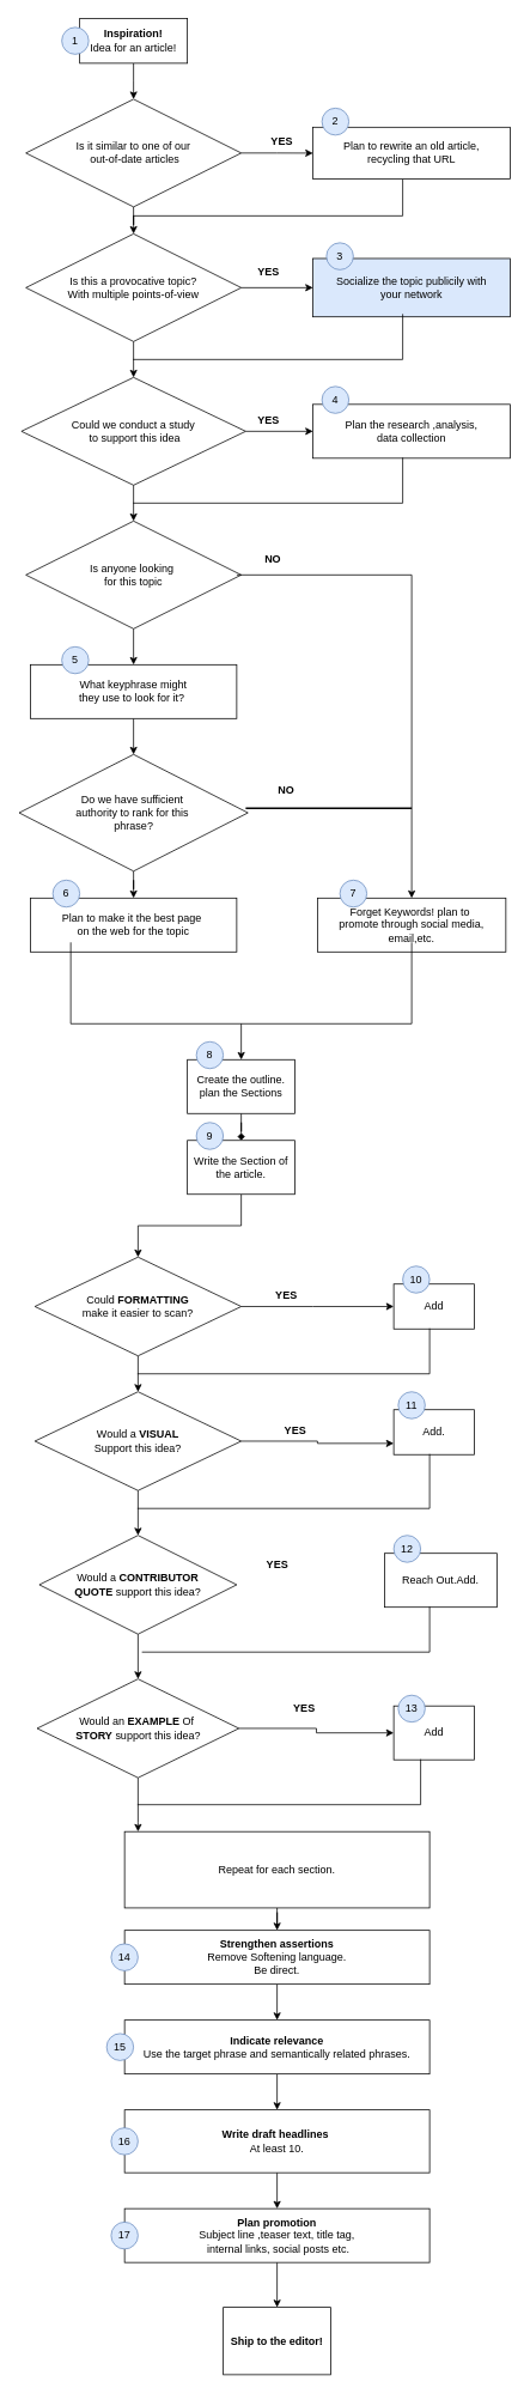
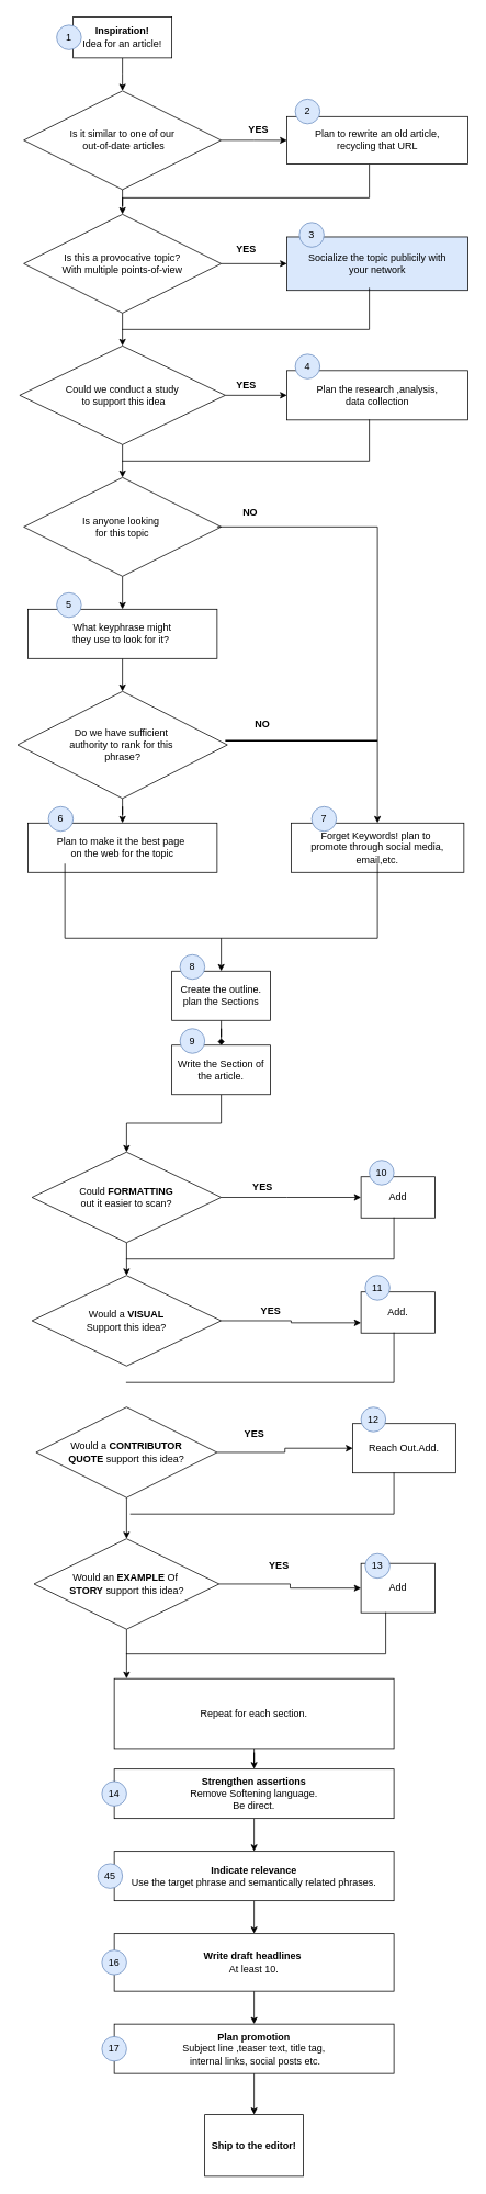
  <mxCell id="0" />
  <mxCell id="1" parent="0" />
  <mxCell id="2" value="" style="edgeStyle=orthogonalEdgeStyle;rounded=0;orthogonalLoop=1;jettySize=auto;html=1;" edge="1" parent="1" source="3"><mxGeometry relative="1" as="geometry"><mxPoint x="148" y="110" as="targetPoint" /></mxGeometry></mxCell>
  <mxCell id="3" value="&lt;b&gt;Inspiration!&lt;/b&gt;&lt;div&gt;Idea for an article!&lt;/div&gt;" style="rounded=0;whiteSpace=wrap;html=1;fontFamily=Helvetica;" vertex="1" parent="1"><mxGeometry x="88" y="20" width="120" height="50" as="geometry" /></mxCell>
  <mxCell id="4" value="" style="edgeStyle=orthogonalEdgeStyle;rounded=0;orthogonalLoop=1;jettySize=auto;html=1;" edge="1" parent="1" source="6" target="9"><mxGeometry relative="1" as="geometry" /></mxCell>
  <mxCell id="5" value="" style="edgeStyle=orthogonalEdgeStyle;rounded=0;orthogonalLoop=1;jettySize=auto;html=1;" edge="1" parent="1" source="6" target="21"><mxGeometry relative="1" as="geometry" /></mxCell>
  <mxCell id="6" value="Is it similar to one of our&lt;div&gt;&amp;nbsp;out-of-date articles&lt;/div&gt;" style="rhombus;whiteSpace=wrap;html=1;rounded=0;" vertex="1" parent="1"><mxGeometry x="28" y="110" width="240" height="120" as="geometry" /></mxCell>
  <mxCell id="7" value="" style="edgeStyle=orthogonalEdgeStyle;rounded=0;orthogonalLoop=1;jettySize=auto;html=1;" edge="1" parent="1" source="9" target="12"><mxGeometry relative="1" as="geometry" /></mxCell>
  <mxCell id="8" value="" style="edgeStyle=orthogonalEdgeStyle;rounded=0;orthogonalLoop=1;jettySize=auto;html=1;" edge="1" parent="1" source="9" target="22"><mxGeometry relative="1" as="geometry" /></mxCell>
  <mxCell id="9" value="Is this a provocative topic?&lt;div&gt;With multiple points-of-view&lt;/div&gt;" style="rhombus;whiteSpace=wrap;html=1;rounded=0;" vertex="1" parent="1"><mxGeometry x="28" y="260" width="240" height="120" as="geometry" /></mxCell>
  <mxCell id="10" value="" style="edgeStyle=orthogonalEdgeStyle;rounded=0;orthogonalLoop=1;jettySize=auto;html=1;" edge="1" parent="1" source="12" target="14"><mxGeometry relative="1" as="geometry" /></mxCell>
  <mxCell id="11" value="" style="edgeStyle=orthogonalEdgeStyle;rounded=0;orthogonalLoop=1;jettySize=auto;html=1;" edge="1" parent="1" source="12" target="23"><mxGeometry relative="1" as="geometry" /></mxCell>
  <mxCell id="12" value="Could we conduct a study&lt;div&gt;&amp;nbsp;to support this idea&lt;/div&gt;" style="rhombus;whiteSpace=wrap;html=1;rounded=0;" vertex="1" parent="1"><mxGeometry x="23" y="420" width="250" height="120" as="geometry" /></mxCell>
  <mxCell id="13" value="" style="edgeStyle=orthogonalEdgeStyle;rounded=0;orthogonalLoop=1;jettySize=auto;html=1;" edge="1" parent="1" source="14" target="16"><mxGeometry relative="1" as="geometry" /></mxCell>
  <mxCell id="14" value="Is anyone looking&amp;nbsp;&lt;div&gt;for this topic&lt;/div&gt;" style="rhombus;whiteSpace=wrap;html=1;rounded=0;" vertex="1" parent="1"><mxGeometry x="28" y="580" width="240" height="120" as="geometry" /></mxCell>
  <mxCell id="15" value="" style="edgeStyle=orthogonalEdgeStyle;rounded=0;orthogonalLoop=1;jettySize=auto;html=1;" edge="1" parent="1" source="16" target="18"><mxGeometry relative="1" as="geometry" /></mxCell>
  <mxCell id="16" value="What keyphrase might&lt;div&gt;they use to look for it?&amp;nbsp;&lt;/div&gt;" style="whiteSpace=wrap;html=1;rounded=0;" vertex="1" parent="1"><mxGeometry x="33" y="740" width="230" height="60" as="geometry" /></mxCell>
  <mxCell id="17" value="" style="edgeStyle=orthogonalEdgeStyle;rounded=0;orthogonalLoop=1;jettySize=auto;html=1;" edge="1" parent="1" source="18" target="19"><mxGeometry relative="1" as="geometry" /></mxCell>
  <mxCell id="18" value="Do we have sufficient&amp;nbsp;&lt;div&gt;authority to rank for this&amp;nbsp;&lt;/div&gt;&lt;div&gt;phrase?&lt;/div&gt;" style="rhombus;whiteSpace=wrap;html=1;rounded=0;" vertex="1" parent="1"><mxGeometry x="20.5" y="840" width="255" height="130" as="geometry" /></mxCell>
  <mxCell id="19" value="Plan to make it the best page&amp;nbsp;&lt;div&gt;on the web for the topic&lt;/div&gt;" style="whiteSpace=wrap;html=1;rounded=0;" vertex="1" parent="1"><mxGeometry x="33" y="1000" width="230" height="60" as="geometry" /></mxCell>
  <mxCell id="20" style="edgeStyle=orthogonalEdgeStyle;rounded=0;orthogonalLoop=1;jettySize=auto;html=1;exitX=0.5;exitY=1;exitDx=0;exitDy=0;" edge="1" parent="1" source="12" target="12"><mxGeometry relative="1" as="geometry" /></mxCell>
  <mxCell id="21" value="Plan to rewrite an old article,&lt;div&gt;recycling that URL&lt;/div&gt;" style="whiteSpace=wrap;html=1;rounded=0;" vertex="1" parent="1"><mxGeometry x="348" y="141.25" width="220" height="57.5" as="geometry" /></mxCell>
  <mxCell id="22" value="Socialize the topic publicily with&lt;div&gt;your network&lt;/div&gt;" style="whiteSpace=wrap;html=1;rounded=0;fillColor=#dae8fc;" vertex="1" parent="1"><mxGeometry x="348" y="287.5" width="220" height="65" as="geometry" /></mxCell>
  <mxCell id="23" value="Plan the research ,analysis,&lt;div&gt;data collection&lt;/div&gt;" style="whiteSpace=wrap;html=1;rounded=0;" vertex="1" parent="1"><mxGeometry x="348" y="450" width="220" height="60" as="geometry" /></mxCell>
  <mxCell id="24" value="Forget Keywords! plan to&amp;nbsp;&lt;div&gt;promote through social media,&lt;/div&gt;&lt;div&gt;email,etc.&lt;/div&gt;" style="whiteSpace=wrap;html=1;rounded=0;" vertex="1" parent="1"><mxGeometry x="353" y="1000" width="210" height="60" as="geometry" /></mxCell>
  <mxCell id="25" value="&lt;b&gt;YES&lt;/b&gt;" style="text;html=1;align=center;verticalAlign=middle;resizable=0;points=[];autosize=1;strokeColor=none;fillColor=none;rounded=0;" vertex="1" parent="1"><mxGeometry x="288" y="142.5" width="50" height="30" as="geometry" /></mxCell>
  <mxCell id="26" value="" style="shape=partialRectangle;whiteSpace=wrap;html=1;top=0;left=0;fillColor=none;rounded=0;" vertex="1" parent="1"><mxGeometry x="148" y="200" width="300" height="40" as="geometry" /></mxCell>
  <mxCell id="27" value="&lt;b&gt;YES&lt;/b&gt;" style="text;html=1;align=center;verticalAlign=middle;resizable=0;points=[];autosize=1;strokeColor=none;fillColor=none;rounded=0;" vertex="1" parent="1"><mxGeometry x="273" y="287.5" width="50" height="30" as="geometry" /></mxCell>
  <mxCell id="28" value="" style="shape=partialRectangle;whiteSpace=wrap;html=1;top=0;left=0;fillColor=none;rounded=0;" vertex="1" parent="1"><mxGeometry x="148" y="350" width="300" height="50" as="geometry" /></mxCell>
  <mxCell id="29" value="&lt;div&gt;&lt;br&gt;&lt;/div&gt;&lt;div&gt;&lt;b&gt;YES&lt;/b&gt;&lt;/div&gt;" style="text;html=1;align=center;verticalAlign=middle;resizable=0;points=[];autosize=1;strokeColor=none;fillColor=none;rounded=0;" vertex="1" parent="1"><mxGeometry x="273" y="440" width="50" height="40" as="geometry" /></mxCell>
  <mxCell id="30" value="" style="shape=partialRectangle;whiteSpace=wrap;html=1;top=0;left=0;fillColor=none;rounded=0;" vertex="1" parent="1"><mxGeometry x="148" y="510" width="300" height="50" as="geometry" /></mxCell>
  <mxCell id="31" style="edgeStyle=orthogonalEdgeStyle;rounded=0;orthogonalLoop=1;jettySize=auto;html=1;" edge="1" parent="1"><mxGeometry relative="1" as="geometry"><mxPoint x="263" y="640" as="sourcePoint" /><mxPoint x="458" y="1000" as="targetPoint" /><Array as="points"><mxPoint x="458" y="640" /></Array></mxGeometry></mxCell>
  <mxCell id="32" value="&lt;b&gt;NO&lt;/b&gt;" style="text;html=1;align=center;verticalAlign=middle;resizable=0;points=[];autosize=1;strokeColor=none;fillColor=none;rounded=0;" vertex="1" parent="1"><mxGeometry x="283" y="608" width="40" height="30" as="geometry" /></mxCell>
  <mxCell id="33" value="" style="line;strokeWidth=2;html=1;rounded=0;" vertex="1" parent="1"><mxGeometry x="273" y="895" width="185" height="10" as="geometry" /></mxCell>
  <mxCell id="34" value="&lt;b&gt;NO&lt;/b&gt;" style="text;html=1;align=center;verticalAlign=middle;resizable=0;points=[];autosize=1;strokeColor=none;fillColor=none;rounded=0;" vertex="1" parent="1"><mxGeometry x="298" y="865" width="40" height="30" as="geometry" /></mxCell>
  <mxCell id="35" value="" style="edgeStyle=orthogonalEdgeStyle;rounded=0;orthogonalLoop=1;jettySize=auto;html=1;endArrow=diamond;" edge="1" parent="1" source="36" target="38"><mxGeometry relative="1" as="geometry" /></mxCell>
  <mxCell id="36" value="Create the outline.&lt;div&gt;plan the Sections&lt;/div&gt;" style="whiteSpace=wrap;html=1;rounded=0;" vertex="1" parent="1"><mxGeometry x="208" y="1180" width="120" height="60" as="geometry" /></mxCell>
  <mxCell id="37" value="" style="edgeStyle=orthogonalEdgeStyle;rounded=0;orthogonalLoop=1;jettySize=auto;html=1;" edge="1" parent="1" source="38" target="43"><mxGeometry relative="1" as="geometry" /></mxCell>
  <mxCell id="38" value="Write the Section of the article." style="whiteSpace=wrap;html=1;rounded=0;" vertex="1" parent="1"><mxGeometry x="208" y="1270" width="120" height="60" as="geometry" /></mxCell>
  <mxCell id="39" value="" style="edgeStyle=orthogonalEdgeStyle;rounded=0;orthogonalLoop=1;jettySize=auto;html=1;" edge="1" parent="1" source="40" target="36"><mxGeometry relative="1" as="geometry" /></mxCell>
  <mxCell id="40" value="" style="shape=partialRectangle;whiteSpace=wrap;html=1;bottom=1;right=1;left=1;top=0;fillColor=none;routingCenterX=-0.5;rounded=0;" vertex="1" parent="1"><mxGeometry x="78" y="1050" width="380" height="90" as="geometry" /></mxCell>
  <mxCell id="41" value="" style="edgeStyle=orthogonalEdgeStyle;rounded=0;orthogonalLoop=1;jettySize=auto;html=1;" edge="1" parent="1" source="43" target="46"><mxGeometry relative="1" as="geometry" /></mxCell>
  <mxCell id="42" style="edgeStyle=orthogonalEdgeStyle;rounded=0;orthogonalLoop=1;jettySize=auto;html=1;entryX=0;entryY=0.5;entryDx=0;entryDy=0;" edge="1" parent="1" source="43" target="52"><mxGeometry relative="1" as="geometry"><Array as="points"><mxPoint x="348" y="1455" /><mxPoint x="348" y="1455" /></Array></mxGeometry></mxCell>
- <mxCell id="43" value="Could &lt;b&gt;FORMATTING&lt;/b&gt;&lt;div&gt;make it easier to scan?&lt;/div&gt;" style="rhombus;whiteSpace=wrap;html=1;rounded=0;" vertex="1" parent="1"><mxGeometry x="38" y="1400" width="230" height="110" as="geometry" /></mxCell>
- <mxCell id="44" value="" style="edgeStyle=orthogonalEdgeStyle;rounded=0;orthogonalLoop=1;jettySize=auto;html=1;" edge="1" parent="1" source="46" target="48"><mxGeometry relative="1" as="geometry" /></mxCell>
+ <mxCell id="43" value="Could &lt;b&gt;FORMATTING&lt;/b&gt;&lt;div&gt;out it easier to scan?&lt;/div&gt;" style="rhombus;whiteSpace=wrap;html=1;rounded=0;" vertex="1" parent="1"><mxGeometry x="38" y="1400" width="230" height="110" as="geometry" /></mxCell>
  <mxCell id="45" style="edgeStyle=orthogonalEdgeStyle;rounded=0;orthogonalLoop=1;jettySize=auto;html=1;entryX=0;entryY=0.75;entryDx=0;entryDy=0;" edge="1" parent="1" source="46" target="53"><mxGeometry relative="1" as="geometry" /></mxCell>
  <mxCell id="46" value="Would a &lt;b&gt;VISUAL&lt;/b&gt;&lt;div&gt;Support this idea?&lt;/div&gt;" style="rhombus;whiteSpace=wrap;html=1;rounded=0;" vertex="1" parent="1"><mxGeometry x="38" y="1550" width="230" height="110" as="geometry" /></mxCell>
  <mxCell id="47" value="" style="edgeStyle=orthogonalEdgeStyle;rounded=0;orthogonalLoop=1;jettySize=auto;html=1;" edge="1" parent="1" source="48" target="51"><mxGeometry relative="1" as="geometry" /></mxCell>
  <mxCell id="48" value="Would a &lt;b&gt;CONTRIBUTOR&lt;/b&gt;&lt;div&gt;&lt;b&gt;QUOTE&lt;/b&gt; support this idea?&lt;/div&gt;" style="rhombus;whiteSpace=wrap;html=1;rounded=0;" vertex="1" parent="1"><mxGeometry x="43" y="1710" width="220" height="110" as="geometry" /></mxCell>
  <mxCell id="49" style="edgeStyle=orthogonalEdgeStyle;rounded=0;orthogonalLoop=1;jettySize=auto;html=1;entryX=0;entryY=0.5;entryDx=0;entryDy=0;" edge="1" parent="1" source="51" target="55"><mxGeometry relative="1" as="geometry" /></mxCell>
  <mxCell id="50" value="" style="edgeStyle=orthogonalEdgeStyle;rounded=0;orthogonalLoop=1;jettySize=auto;html=1;" edge="1" parent="1" source="51" target="65"><mxGeometry relative="1" as="geometry"><Array as="points"><mxPoint x="153" y="2030" /><mxPoint x="153" y="2030" /></Array></mxGeometry></mxCell>
  <mxCell id="51" value="Would an &lt;b&gt;EXAMPLE&lt;/b&gt; Of&amp;nbsp;&lt;div&gt;&lt;b&gt;STORY&lt;/b&gt; support this idea?&lt;/div&gt;" style="rhombus;whiteSpace=wrap;html=1;rounded=0;" vertex="1" parent="1"><mxGeometry x="40.5" y="1870" width="225" height="110" as="geometry" /></mxCell>
  <mxCell id="52" value="Add" style="whiteSpace=wrap;html=1;rounded=0;" vertex="1" parent="1"><mxGeometry x="438" y="1430" width="90" height="50" as="geometry" /></mxCell>
  <mxCell id="53" value="Add." style="whiteSpace=wrap;html=1;rounded=0;" vertex="1" parent="1"><mxGeometry x="438" y="1570" width="90" height="50" as="geometry" /></mxCell>
  <mxCell id="54" value="Reach Out.Add." style="whiteSpace=wrap;html=1;rounded=0;" vertex="1" parent="1"><mxGeometry x="428" y="1730" width="125" height="60" as="geometry" /></mxCell>
  <mxCell id="55" value="Add" style="whiteSpace=wrap;html=1;rounded=0;" vertex="1" parent="1"><mxGeometry x="438" y="1900" width="90" height="60" as="geometry" /></mxCell>
  <mxCell id="56" value="&lt;b&gt;YES&lt;/b&gt;" style="text;html=1;align=center;verticalAlign=middle;resizable=0;points=[];autosize=1;strokeColor=none;fillColor=none;rounded=0;" vertex="1" parent="1"><mxGeometry x="293" y="1428" width="50" height="30" as="geometry" /></mxCell>
  <mxCell id="57" value="" style="shape=partialRectangle;whiteSpace=wrap;html=1;top=0;left=0;fillColor=none;rounded=0;" vertex="1" parent="1"><mxGeometry x="153" y="1480" width="325" height="50" as="geometry" /></mxCell>
+ <mxCell id="58" style="edgeStyle=orthogonalEdgeStyle;rounded=0;orthogonalLoop=1;jettySize=auto;html=1;entryX=0;entryY=0.5;entryDx=0;entryDy=0;" edge="1" parent="1" source="48" target="54"><mxGeometry relative="1" as="geometry" /></mxCell>
  <mxCell id="59" value="&lt;b&gt;YES&lt;/b&gt;" style="text;html=1;align=center;verticalAlign=middle;resizable=0;points=[];autosize=1;strokeColor=none;fillColor=none;rounded=0;" vertex="1" parent="1"><mxGeometry x="303" y="1578" width="50" height="30" as="geometry" /></mxCell>
  <mxCell id="60" value="&lt;b&gt;YES&lt;/b&gt;" style="text;html=1;align=center;verticalAlign=middle;resizable=0;points=[];autosize=1;strokeColor=none;fillColor=none;rounded=0;" vertex="1" parent="1"><mxGeometry x="283" y="1728" width="50" height="30" as="geometry" /></mxCell>
  <mxCell id="61" value="&lt;b&gt;YES&lt;/b&gt;" style="text;html=1;align=center;verticalAlign=middle;resizable=0;points=[];autosize=1;strokeColor=none;fillColor=none;rounded=0;" vertex="1" parent="1"><mxGeometry x="313" y="1888" width="50" height="30" as="geometry" /></mxCell>
  <mxCell id="62" value="" style="shape=partialRectangle;whiteSpace=wrap;html=1;top=0;left=0;fillColor=none;rounded=0;" vertex="1" parent="1"><mxGeometry x="158" y="1790" width="320" height="50" as="geometry" /></mxCell>
  <mxCell id="63" value="" style="shape=partialRectangle;whiteSpace=wrap;html=1;top=0;left=0;fillColor=none;rounded=0;" vertex="1" parent="1"><mxGeometry x="153" y="1620" width="325" height="60" as="geometry" /></mxCell>
  <mxCell id="64" value="" style="edgeStyle=orthogonalEdgeStyle;rounded=0;orthogonalLoop=1;jettySize=auto;html=1;" edge="1" parent="1" source="65" target="67"><mxGeometry relative="1" as="geometry" /></mxCell>
  <mxCell id="65" value="Repeat for each section." style="whiteSpace=wrap;html=1;rounded=0;" vertex="1" parent="1"><mxGeometry x="138" y="2040" width="340" height="85" as="geometry" /></mxCell>
  <mxCell id="66" value="" style="edgeStyle=orthogonalEdgeStyle;rounded=0;orthogonalLoop=1;jettySize=auto;html=1;" edge="1" parent="1" source="67" target="69"><mxGeometry relative="1" as="geometry" /></mxCell>
  <mxCell id="67" value="&lt;b&gt;Strengthen assertions&lt;/b&gt;&lt;div&gt;Remove Softening language.&lt;/div&gt;&lt;div&gt;Be direct.&lt;/div&gt;" style="whiteSpace=wrap;html=1;rounded=0;" vertex="1" parent="1"><mxGeometry x="138" y="2150" width="340" height="60" as="geometry" /></mxCell>
  <mxCell id="68" value="" style="edgeStyle=orthogonalEdgeStyle;rounded=0;orthogonalLoop=1;jettySize=auto;html=1;" edge="1" parent="1" source="69" target="71"><mxGeometry relative="1" as="geometry" /></mxCell>
  <mxCell id="69" value="&lt;b&gt;Indicate relevance&lt;/b&gt;&lt;div&gt;Use the target phrase and&amp;nbsp;&lt;span style=&quot;background-color: initial;&quot;&gt;semantically related phrases.&lt;/span&gt;&lt;/div&gt;" style="whiteSpace=wrap;html=1;rounded=0;" vertex="1" parent="1"><mxGeometry x="138" y="2250" width="340" height="60" as="geometry" /></mxCell>
  <mxCell id="70" value="" style="edgeStyle=orthogonalEdgeStyle;rounded=0;orthogonalLoop=1;jettySize=auto;html=1;" edge="1" parent="1" source="71" target="73"><mxGeometry relative="1" as="geometry" /></mxCell>
  <mxCell id="71" value="&lt;b&gt;Write draft headlines&amp;nbsp;&lt;/b&gt;&lt;div&gt;At least 10.&lt;/div&gt;" style="whiteSpace=wrap;html=1;rounded=0;" vertex="1" parent="1"><mxGeometry x="138" y="2350" width="340" height="70" as="geometry" /></mxCell>
  <mxCell id="72" value="" style="edgeStyle=orthogonalEdgeStyle;rounded=0;orthogonalLoop=1;jettySize=auto;html=1;" edge="1" parent="1" source="73" target="74"><mxGeometry relative="1" as="geometry" /></mxCell>
  <mxCell id="73" value="&lt;b&gt;Plan promotion&lt;/b&gt;&lt;div&gt;Subject line ,teaser text, title tag,&lt;/div&gt;&lt;div&gt;&amp;nbsp;internal links, social posts etc.&lt;/div&gt;" style="whiteSpace=wrap;html=1;rounded=0;" vertex="1" parent="1"><mxGeometry x="138" y="2460" width="340" height="60" as="geometry" /></mxCell>
  <mxCell id="74" value="&lt;b&gt;Ship to the editor!&lt;/b&gt;" style="rounded=0;whiteSpace=wrap;html=1;" vertex="1" parent="1"><mxGeometry x="248" y="2570" width="120" height="75" as="geometry" /></mxCell>
  <mxCell id="75" value="" style="shape=partialRectangle;whiteSpace=wrap;html=1;top=0;left=0;fillColor=none;rounded=0;" vertex="1" parent="1"><mxGeometry x="153" y="1960" width="315" height="50" as="geometry" /></mxCell>
  <mxCell id="76" value="1" style="ellipse;whiteSpace=wrap;html=1;aspect=fixed;fillColor=#dae8fc;strokeColor=#6c8ebf;rounded=0;" vertex="1" parent="1"><mxGeometry x="68" y="30" width="30" height="30" as="geometry" /></mxCell>
  <mxCell id="77" value="2" style="ellipse;whiteSpace=wrap;html=1;aspect=fixed;rounded=0;fillColor=#dae8fc;strokeColor=#6c8ebf;" vertex="1" parent="1"><mxGeometry x="358" y="120" width="30" height="30" as="geometry" /></mxCell>
  <mxCell id="78" value="3" style="ellipse;whiteSpace=wrap;html=1;fillColor=#dae8fc;strokeColor=#6c8ebf;" vertex="1" parent="1"><mxGeometry x="363" y="270" width="30" height="30" as="geometry" /></mxCell>
  <mxCell id="79" value="4" style="ellipse;whiteSpace=wrap;html=1;fillColor=#dae8fc;strokeColor=#6c8ebf;" vertex="1" parent="1"><mxGeometry x="358" y="430" width="30" height="30" as="geometry" /></mxCell>
  <mxCell id="80" value="5" style="ellipse;whiteSpace=wrap;html=1;fillColor=#dae8fc;strokeColor=#6c8ebf;" vertex="1" parent="1"><mxGeometry x="68" y="720" width="30" height="30" as="geometry" /></mxCell>
  <mxCell id="81" value="6" style="ellipse;whiteSpace=wrap;html=1;fillColor=#dae8fc;strokeColor=#6c8ebf;" vertex="1" parent="1"><mxGeometry x="58" y="980" width="30" height="30" as="geometry" /></mxCell>
  <mxCell id="82" value="7" style="ellipse;whiteSpace=wrap;html=1;fillColor=#dae8fc;strokeColor=#6c8ebf;" vertex="1" parent="1"><mxGeometry x="378" y="980" width="30" height="30" as="geometry" /></mxCell>
  <mxCell id="83" value="8" style="ellipse;whiteSpace=wrap;html=1;fillColor=#dae8fc;strokeColor=#6c8ebf;" vertex="1" parent="1"><mxGeometry x="218" y="1160" width="30" height="30" as="geometry" /></mxCell>
  <mxCell id="84" value="9" style="ellipse;whiteSpace=wrap;html=1;fillColor=#dae8fc;strokeColor=#6c8ebf;" vertex="1" parent="1"><mxGeometry x="218" y="1250" width="30" height="30" as="geometry" /></mxCell>
  <mxCell id="85" value="10" style="ellipse;whiteSpace=wrap;html=1;fillColor=#dae8fc;strokeColor=#6c8ebf;" vertex="1" parent="1"><mxGeometry x="448" y="1410" width="30" height="30" as="geometry" /></mxCell>
  <mxCell id="86" value="11" style="ellipse;whiteSpace=wrap;html=1;fillColor=#dae8fc;strokeColor=#6c8ebf;" vertex="1" parent="1"><mxGeometry x="443" y="1550" width="30" height="30" as="geometry" /></mxCell>
  <mxCell id="87" value="12" style="ellipse;whiteSpace=wrap;html=1;fillColor=#dae8fc;strokeColor=#6c8ebf;" vertex="1" parent="1"><mxGeometry x="438" y="1710" width="30" height="30" as="geometry" /></mxCell>
  <mxCell id="88" value="13" style="ellipse;whiteSpace=wrap;html=1;fillColor=#dae8fc;strokeColor=#6c8ebf;" vertex="1" parent="1"><mxGeometry x="443" y="1888" width="30" height="30" as="geometry" /></mxCell>
  <mxCell id="89" value="14" style="ellipse;whiteSpace=wrap;html=1;fillColor=#dae8fc;strokeColor=#6c8ebf;" vertex="1" parent="1"><mxGeometry x="123" y="2165" width="30" height="30" as="geometry" /></mxCell>
- <mxCell id="90" value="15" style="ellipse;whiteSpace=wrap;html=1;fillColor=#dae8fc;strokeColor=#6c8ebf;" vertex="1" parent="1"><mxGeometry x="118" y="2265" width="30" height="30" as="geometry" /></mxCell>
+ <mxCell id="90" value="45" style="ellipse;whiteSpace=wrap;html=1;fillColor=#dae8fc;strokeColor=#6c8ebf;" vertex="1" parent="1"><mxGeometry x="118" y="2265" width="30" height="30" as="geometry" /></mxCell>
  <mxCell id="91" value="16" style="ellipse;whiteSpace=wrap;html=1;fillColor=#dae8fc;strokeColor=#6c8ebf;" vertex="1" parent="1"><mxGeometry x="123" y="2370" width="30" height="30" as="geometry" /></mxCell>
  <mxCell id="92" value="17" style="ellipse;whiteSpace=wrap;html=1;fillColor=#dae8fc;strokeColor=#6c8ebf;" vertex="1" parent="1"><mxGeometry x="123" y="2475" width="30" height="30" as="geometry" /></mxCell>
